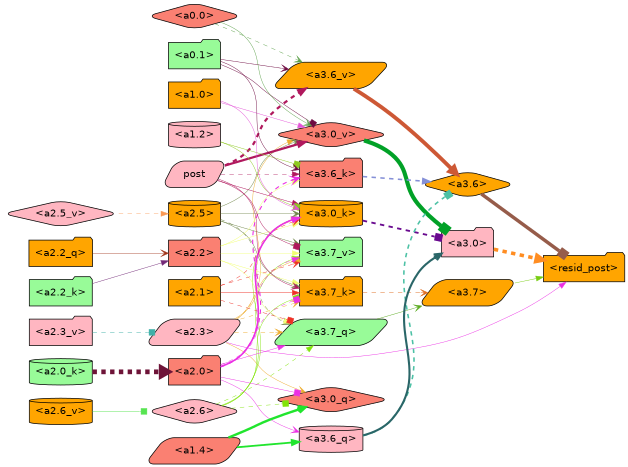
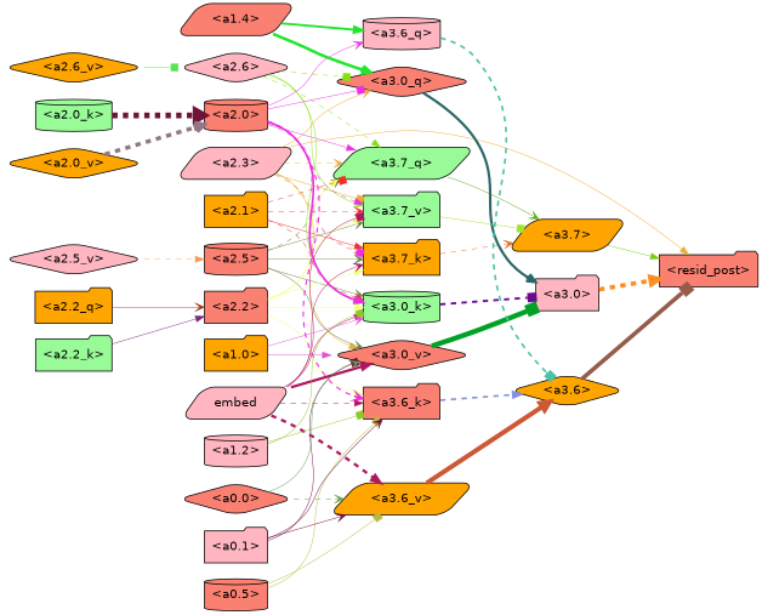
  strict digraph {
    rankdir=LR
    splines=true
    node [color=black fillcolor=orange fontname=Helvetica shape=folder style="filled, rounded"]
    edge [arrowhead=vee color="#edac2e" penwidth=0.6 style=dashed]
    "<a3.7>" [shape=parallelogram]
-   "<resid_post>"
+   "<resid_post>" [fillcolor=salmon]
    "<a3.6>" [shape=diamond]
    "<a3.0>" [fillcolor=lightpink]
    "<a2.3>" [fillcolor=lightpink shape=parallelogram]
    "<a3.7_q>" [fillcolor=palegreen shape=parallelogram]
    "<a3.0_q>" [fillcolor=salmon shape=diamond]
    "<a3.7_k>"
-   "<a3.0_k>" [shape=cylinder]
+   "<a3.0_k>" [fillcolor=palegreen shape=cylinder]
    "<a3.7_v>" [fillcolor=palegreen]
    "<a3.0_v>" [fillcolor=salmon shape=diamond]
    "<a3.6_q>" [fillcolor=lightpink shape=cylinder]
    "<a3.6_k>" [fillcolor=salmon]
    "<a3.6_v>" [shape=parallelogram]
    "<a2.6>" [fillcolor=lightpink shape=diamond]
-   "<a2.5>" [shape=cylinder]
+   "<a2.5>" [fillcolor=salmon shape=cylinder]
    "<a2.2>" [fillcolor=salmon]
    "<a2.1>"
-   "<a2.0>" [fillcolor=salmon]
+   "<a2.0>" [fillcolor=salmon shape=cylinder]
    "<a1.4>" [fillcolor=salmon shape=parallelogram]
-   embed [fillcolor=lightpink shape=parallelogram label=post]
+   embed [fillcolor=lightpink shape=parallelogram]
    "<a1.2>" [fillcolor=lightpink shape=cylinder]
    "<a1.0>"
-   "<a0.1>" [fillcolor=palegreen]
+   "<a0.5>" [fillcolor=salmon shape=cylinder]
+   "<a0.1>" [fillcolor=lightpink]
    "<a0.0>" [fillcolor=salmon shape=diamond]
    "<a2.2_q>"
    "<a2.2_k>" [fillcolor=palegreen]
    "<a2.0_k>" [fillcolor=palegreen shape=cylinder]
-   "<a2.6_v>" [shape=cylinder]
+   "<a2.6_v>" [shape=diamond]
    "<a2.5_v>" [fillcolor=lightpink shape=diamond]
-   "<a2.3_v>" [fillcolor=lightpink]
+   "<a2.0_v>" [shape=diamond]
    "<a3.7>" -> "<resid_post>" [arrowhead=normal color="#77cc11" style=solid]
    "<a3.6>" -> "<resid_post>" [arrowhead=box color="#965c4a" penwidth=4.7534414529800415 style=bold]
    "<a3.0>" -> "<resid_post>" [arrowhead=normal color="#ff8d22" penwidth=4.898576855659485]
-   "<a2.3>" -> "<resid_post>" [arrowhead=normal color="#eb30e4" style=solid]
+   "<a2.3>" -> "<resid_post>" [arrowhead=normal style=solid]
    "<a2.3>" -> "<a3.7_q>"
    "<a2.3>" -> "<a3.0_q>" [style=solid]
    "<a2.3>" -> "<a3.7_k>"
    "<a2.3>" -> "<a3.0_k>"
    "<a2.3>" -> "<a3.7_v>" [arrowhead=box style=solid]
    "<a2.3>" -> "<a3.0_v>" [arrowhead=normal style=solid]
    "<a3.7_q>" -> "<a3.7>" [color="#58aa1c" style=solid]
-   "<a3.6_q>" -> "<a3.0>" [color="#2a6668" penwidth=2.870753765106201 style=bold]
+   "<a3.0_q>" -> "<a3.0>" [color="#2a6668" penwidth=2.870753765106201 style=bold]
    "<a3.7_k>" -> "<a3.7>" [color="#de6b1d"]
    "<a3.0_k>" -> "<a3.0>" [arrowhead=box color="#690a8f" penwidth=2.520303964614868]
+   "<a3.7_v>" -> "<a3.7>" [arrowhead=box color="#a1e327" style=solid]
    "<a3.0_v>" -> "<a3.0>" [arrowhead=box color="#01a127" penwidth=5.680712580680847 style=bold]
    "<a3.6_q>" -> "<a3.6>" [arrowhead=box color="#4cc1a5" penwidth=2.160832464694977]
    "<a3.6_k>" -> "<a3.6>" [arrowhead=normal color="#8590d7" penwidth=2.13908451795578]
    "<a3.6_v>" -> "<a3.6>" [arrowhead=normal color="#cd5835" penwidth=5.297133803367615 style=solid]
    "<a2.6>" -> "<a3.7_q>" [arrowhead=normal color="#81e408"]
    "<a2.6>" -> "<a3.0_q>" [arrowhead=box color="#81e408"]
-   "<a2.6>" -> "<a3.7_k>" [arrowhead=box color="#81e408" style=bold]
    "<a2.6>" -> "<a3.0_k>" [color="#81e408" style=bold]
    "<a2.6>" -> "<a3.7_v>" [color="#81e408" style=bold]
    "<a2.5>" -> "<a3.7_q>" [color="#6d8346"]
    "<a2.5>" -> "<a3.7_k>" [color="#6d8346" style=bold]
    "<a2.5>" -> "<a3.0_k>" [color="#6d8346" style=bold]
    "<a2.5>" -> "<a3.7_v>" [color="#6d8346" style=bold]
    "<a2.5>" -> "<a3.0_v>" [color="#6d8346" style=bold]
    "<a2.2>" -> "<a3.7_q>" [color="#f1ff71" arrowhead="" style=""]
    "<a2.2>" -> "<a3.7_k>" [color="#f1ff71" arrowhead="" style=""]
    "<a2.2>" -> "<a3.0_k>" [color="#f1ff71" arrowhead="" style=""]
    "<a2.2>" -> "<a3.7_v>" [color="#f1ff71" arrowhead="" style=""]
    "<a2.2>" -> "<a3.6_k>" [color="#f1ff71" arrowhead="" style=""]
    "<a2.1>" -> "<a3.7_q>" [arrowhead=box color="#ee3026"]
    "<a2.1>" -> "<a3.7_k>" [arrowhead=normal color="#ee3026" style=solid]
    "<a2.1>" -> "<a3.0_k>" [color="#ee3026"]
    "<a2.1>" -> "<a3.7_v>" [color="#ee3026"]
    "<a2.0>" -> "<a3.7_q>" [arrowhead=normal color="#eb30e4" style=solid]
    "<a2.0>" -> "<a3.0_q>" [arrowhead=box color="#eb30e4" style=bold]
    "<a2.0>" -> "<a3.7_k>" [arrowhead=box color="#eb30e4"]
    "<a2.0>" -> "<a3.0_k>" [arrowhead=normal color="#eb30e4" penwidth=2.18752121925354 style=solid]
    "<a2.0>" -> "<a3.7_v>" [arrowhead=normal color="#eb30e4"]
    "<a2.0>" -> "<a3.6_q>" [color="#eb30e4" style=solid]
    "<a2.0>" -> "<a3.6_k>" [color="#eb30e4" penwidth=1.4957321882247925]
    "<a1.4>" -> "<a3.0_q>" [color="#21e52e" penwidth=3.299744725227356 style=bold]
    "<a1.4>" -> "<a3.6_q>" [arrowhead=normal color="#21e52e" penwidth=2.4829938411712646 style=bold]
    embed -> "<a3.7_k>" [color="#b0185d" style=solid]
    embed -> "<a3.0_k>" [arrowhead=normal color="#b0185d" penwidth=0.6394047290086746 style=bold]
    embed -> "<a3.7_v>" [arrowhead=box color="#b0185d" style=bold]
    embed -> "<a3.0_v>" [arrowhead=normal color="#b0185d" penwidth=3.0212591886520386 style=bold]
    embed -> "<a3.6_k>" [arrowhead=normal color="#b0185d"]
    embed -> "<a3.6_v>" [arrowhead=normal color="#b0185d" penwidth=3.067279100418091]
    "<a1.2>" -> "<a3.0_k>" [arrowhead=box color="#8ec920" style=bold]
    "<a1.2>" -> "<a3.6_k>" [arrowhead=box color="#8ec920" style=bold]
    "<a1.0>" -> "<a3.0_k>" [color="#e352d7" style=solid]
    "<a1.0>" -> "<a3.0_v>" [arrowhead=normal color="#e352d7" style=solid]
+   "<a0.5>" -> "<a3.6_k>" [arrowhead=box color="#baba3f" style=solid]
+   "<a0.5>" -> "<a3.6_v>" [arrowhead=box color="#baba3f" style=bold]
    "<a0.1>" -> "<a3.0_v>" [arrowhead=box color="#6e0a41" style=solid]
    "<a0.1>" -> "<a3.6_k>" [color="#6e0a41" style=solid]
    "<a0.1>" -> "<a3.6_v>" [color="#6e0a41" style=bold]
    "<a0.0>" -> "<a3.0_v>" [color="#5ea14c" style=bold]
    "<a0.0>" -> "<a3.6_v>" [color="#5ea14c"]
    "<a2.2_q>" -> "<a2.2>" [color="#a03318" style=bold]
    "<a2.2_k>" -> "<a2.2>" [arrowhead=normal color="#732a78" style=bold]
    "<a2.0_k>" -> "<a2.0>" [arrowhead=normal color="#6e1438" penwidth=6.447777509689331]
    "<a2.6_v>" -> "<a2.6>" [arrowhead=box color="#57e451" style=solid]
    "<a2.5_v>" -> "<a2.5>" [arrowhead=normal color="#fa9954"]
-   "<a2.3_v>" -> "<a2.3>" [arrowhead=box color="#3eb0a8"]
+   "<a2.0_v>" -> "<a2.0>" [color="#917789" penwidth=4.5695202350616455]
  }
